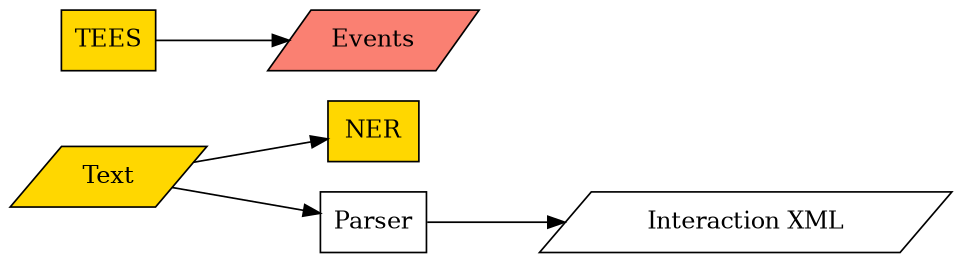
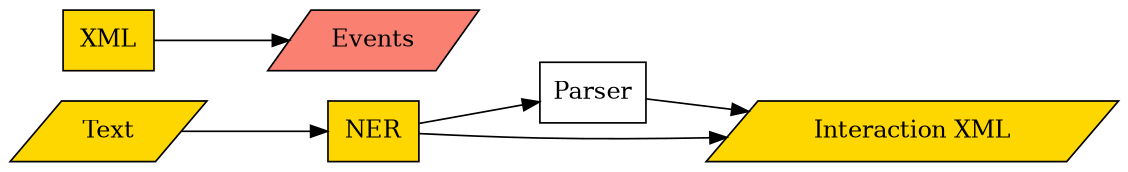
  digraph {
    rankdir=LR
    node [fillcolor=gold shape=polygon skew=1 style=filled]
    n1 [label=Text]
    n2 [label=NER shape=box]
    n3 [fillcolor=white label=Parser shape=box]
-   n4 [fillcolor=white label="Interaction XML" skew=0.3]
-   n5 [label=TEES shape=box skew=0.6]
+   n4 [label="Interaction XML" skew=0.3]
+   n5 [label=XML shape=box skew=0.6]
    n6 [fillcolor=salmon label=Events skew=0.6]
    n1 -> n2
-   n1 -> n3
+   n2 -> n3
+   n2 -> n4
    n3 -> n4
    n5 -> n6
  }
